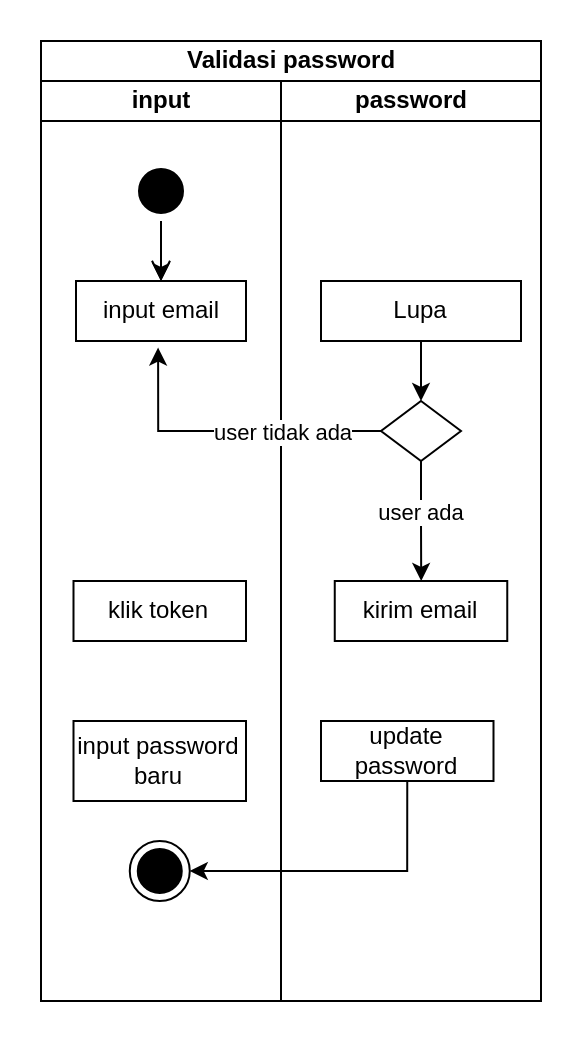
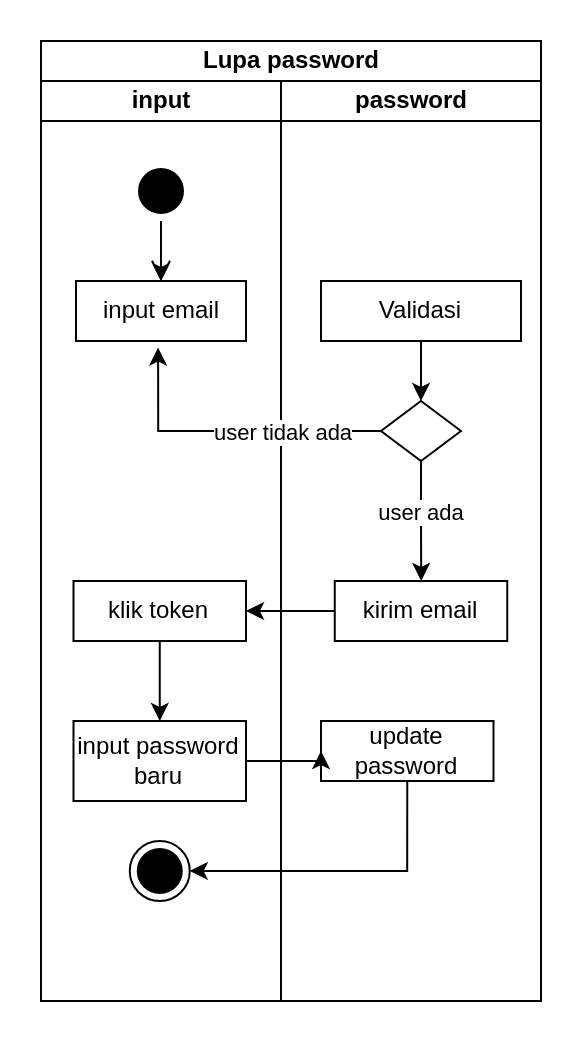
  <mxCell id="0" />
  <mxCell id="1" parent="0" />
- <mxCell id="2" value="Validasi password" style="swimlane;childLayout=stackLayout;resizeParent=1;resizeParentMax=0;startSize=20;html=1;" parent="1" vertex="1"><mxGeometry x="20" y="20" width="250" height="480" as="geometry" /></mxCell>
+ <mxCell id="2" value="Lupa password" style="swimlane;childLayout=stackLayout;resizeParent=1;resizeParentMax=0;startSize=20;html=1;" parent="1" vertex="1"><mxGeometry x="20" y="20" width="250" height="480" as="geometry" /></mxCell>
  <mxCell id="3" value="input" style="swimlane;startSize=20;html=1;" parent="2" vertex="1"><mxGeometry y="20" width="120" height="460" as="geometry" /></mxCell>
  <mxCell id="4" style="edgeStyle=orthogonalEdgeStyle;rounded=0;orthogonalLoop=1;jettySize=auto;html=1;exitX=0.5;exitY=1;exitDx=0;exitDy=0;entryX=0.5;entryY=0;entryDx=0;entryDy=0;" parent="3" source="5" target="7" edge="1"><mxGeometry relative="1" as="geometry" /></mxCell>
  <mxCell id="5" value="" style="ellipse;html=1;shape=startState;strokeColor=#000000;fillColor=#000000;" parent="3" vertex="1"><mxGeometry x="45.0" y="40" width="30" height="30" as="geometry" /></mxCell>
  <mxCell id="6" value="" style="edgeStyle=orthogonalEdgeStyle;html=1;verticalAlign=bottom;endArrow=open;endSize=8;rounded=0;strokeColor=#000000;" parent="3" source="5" edge="1"><mxGeometry relative="1" as="geometry"><mxPoint x="60.0" y="100" as="targetPoint" /></mxGeometry></mxCell>
  <mxCell id="7" value="input email" style="html=1;whiteSpace=wrap;" parent="3" vertex="1"><mxGeometry x="17.5" y="100" width="85" height="30" as="geometry" /></mxCell>
  <mxCell id="8" value="" style="ellipse;html=1;shape=endState;fillColor=#000000;strokeColor=#000000;" parent="3" vertex="1"><mxGeometry x="44.38" y="380" width="30" height="30" as="geometry" /></mxCell>
+ <mxCell id="9" style="edgeStyle=orthogonalEdgeStyle;rounded=0;orthogonalLoop=1;jettySize=auto;html=1;exitX=0.5;exitY=1;exitDx=0;exitDy=0;entryX=0.5;entryY=0;entryDx=0;entryDy=0;" parent="3" source="10" target="11" edge="1"><mxGeometry relative="1" as="geometry" /></mxCell>
  <mxCell id="10" value="klik token" style="html=1;whiteSpace=wrap;" parent="3" vertex="1"><mxGeometry x="16.25" y="250" width="86.25" height="30" as="geometry" /></mxCell>
  <mxCell id="11" value="input password baru" style="html=1;whiteSpace=wrap;" parent="3" vertex="1"><mxGeometry x="16.25" y="320" width="86.25" height="40" as="geometry" /></mxCell>
  <mxCell id="12" value="password" style="swimlane;startSize=20;html=1;" parent="2" vertex="1"><mxGeometry x="120" y="20" width="130" height="460" as="geometry" /></mxCell>
  <mxCell id="13" style="edgeStyle=orthogonalEdgeStyle;rounded=0;orthogonalLoop=1;jettySize=auto;html=1;exitX=0.5;exitY=1;exitDx=0;exitDy=0;entryX=0.5;entryY=0;entryDx=0;entryDy=0;" parent="12" source="14" target="17" edge="1"><mxGeometry relative="1" as="geometry" /></mxCell>
- <mxCell id="14" value="Lupa" style="html=1;whiteSpace=wrap;" parent="12" vertex="1"><mxGeometry x="20" y="100" width="100" height="30" as="geometry" /></mxCell>
+ <mxCell id="14" value="Validasi" style="html=1;whiteSpace=wrap;" parent="12" vertex="1"><mxGeometry x="20" y="100" width="100" height="30" as="geometry" /></mxCell>
  <mxCell id="15" style="edgeStyle=orthogonalEdgeStyle;rounded=0;orthogonalLoop=1;jettySize=auto;html=1;exitX=0.5;exitY=1;exitDx=0;exitDy=0;" parent="12" source="17" target="18" edge="1"><mxGeometry relative="1" as="geometry" /></mxCell>
  <mxCell id="16" value="user ada" style="edgeLabel;html=1;align=center;verticalAlign=middle;resizable=0;points=[];" parent="15" vertex="1" connectable="0"><mxGeometry x="-0.182" y="-1" relative="1" as="geometry"><mxPoint as="offset" /></mxGeometry></mxCell>
  <mxCell id="17" value="" style="rhombus;whiteSpace=wrap;html=1;" parent="12" vertex="1"><mxGeometry x="50" y="160" width="40" height="30" as="geometry" /></mxCell>
  <mxCell id="18" value="kirim email" style="html=1;whiteSpace=wrap;" parent="12" vertex="1"><mxGeometry x="26.88" y="250" width="86.25" height="30" as="geometry" /></mxCell>
  <mxCell id="19" value="update password" style="html=1;whiteSpace=wrap;" parent="12" vertex="1"><mxGeometry x="20" y="320" width="86.25" height="30" as="geometry" /></mxCell>
  <mxCell id="20" style="edgeStyle=orthogonalEdgeStyle;rounded=0;orthogonalLoop=1;jettySize=auto;html=1;exitX=0;exitY=0.5;exitDx=0;exitDy=0;entryX=0.483;entryY=1.11;entryDx=0;entryDy=0;entryPerimeter=0;" parent="2" source="17" target="7" edge="1"><mxGeometry relative="1" as="geometry" /></mxCell>
  <mxCell id="21" value="user tidak ada" style="edgeLabel;html=1;align=center;verticalAlign=middle;resizable=0;points=[];" parent="20" vertex="1" connectable="0"><mxGeometry x="0.018" y="-1" relative="1" as="geometry"><mxPoint x="28" y="1" as="offset" /></mxGeometry></mxCell>
+ <mxCell id="22" style="edgeStyle=orthogonalEdgeStyle;rounded=0;orthogonalLoop=1;jettySize=auto;html=1;exitX=0;exitY=0.5;exitDx=0;exitDy=0;entryX=1;entryY=0.5;entryDx=0;entryDy=0;" parent="2" source="18" target="10" edge="1"><mxGeometry relative="1" as="geometry" /></mxCell>
+ <mxCell id="23" style="edgeStyle=orthogonalEdgeStyle;rounded=0;orthogonalLoop=1;jettySize=auto;html=1;exitX=1;exitY=0.5;exitDx=0;exitDy=0;entryX=0;entryY=0.5;entryDx=0;entryDy=0;" parent="2" source="11" target="19" edge="1"><mxGeometry relative="1" as="geometry" /></mxCell>
  <mxCell id="24" style="edgeStyle=orthogonalEdgeStyle;rounded=0;orthogonalLoop=1;jettySize=auto;html=1;exitX=0.5;exitY=1;exitDx=0;exitDy=0;entryX=1;entryY=0.5;entryDx=0;entryDy=0;" parent="2" source="19" target="8" edge="1"><mxGeometry relative="1" as="geometry" /></mxCell>
